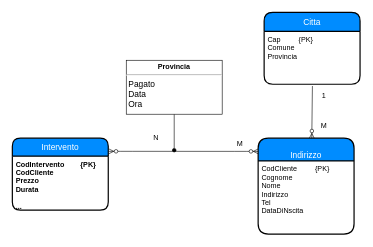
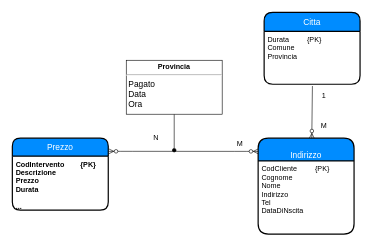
  <mxCell id="0" />
  <mxCell id="1" parent="0" />
- <mxCell id="2" value="&#10;Intervento&#10;" style="swimlane;childLayout=stackLayout;horizontal=1;startSize=30;horizontalStack=0;fillColor=#008cff;fontColor=#FFFFFF;rounded=1;fontSize=14;fontStyle=0;strokeWidth=2;resizeParent=0;resizeLast=1;shadow=0;dashed=0;align=center;" vertex="1" parent="1"><mxGeometry x="20" y="230" width="160" height="120" as="geometry" /></mxCell>
- <mxCell id="3" value="CodIntervento        {PK}&#10;CodCliente&#10;Prezzo&#10;Durata&#10;&#10;...&#10;" style="align=left;strokeColor=none;fillColor=none;spacingLeft=4;fontSize=12;verticalAlign=top;resizable=0;rotatable=0;part=1;fontStyle=1" vertex="1" parent="2"><mxGeometry y="30" width="160" height="90" as="geometry" /></mxCell>
+ <mxCell id="2" value="&#10;Prezzo&#10;" style="swimlane;childLayout=stackLayout;horizontal=1;startSize=30;horizontalStack=0;fillColor=#008cff;fontColor=#FFFFFF;rounded=1;fontSize=14;fontStyle=0;strokeWidth=2;resizeParent=0;resizeLast=1;shadow=0;dashed=0;align=center;" vertex="1" parent="1"><mxGeometry x="20" y="230" width="160" height="120" as="geometry" /></mxCell>
+ <mxCell id="3" value="CodIntervento        {PK}&#10;Descrizione&#10;Prezzo&#10;Durata&#10;&#10;...&#10;" style="align=left;strokeColor=none;fillColor=none;spacingLeft=4;fontSize=12;verticalAlign=top;resizable=0;rotatable=0;part=1;fontStyle=1" vertex="1" parent="2"><mxGeometry y="30" width="160" height="90" as="geometry" /></mxCell>
  <mxCell id="4" value="&#10;Indirizzo" style="swimlane;childLayout=stackLayout;horizontal=1;startSize=38;horizontalStack=0;fillColor=#008cff;fontColor=#FFFFFF;rounded=1;fontSize=14;fontStyle=0;strokeWidth=2;resizeParent=0;resizeLast=1;shadow=0;dashed=0;align=center;" vertex="1" parent="1"><mxGeometry x="430" y="230" width="160" height="160" as="geometry" /></mxCell>
  <mxCell id="5" value="CodCliente         {PK}&#10;Cognome&#10;Nome&#10;Indirizzo&#10;Tel&#10;DataDiNscita&#10;&#10;" style="align=left;strokeColor=none;fillColor=none;spacingLeft=4;fontSize=12;verticalAlign=top;resizable=0;rotatable=0;part=1;fontStyle=0" vertex="1" parent="4"><mxGeometry y="38" width="160" height="122" as="geometry" /></mxCell>
  <mxCell id="6" value="" style="edgeStyle=entityRelationEdgeStyle;fontSize=12;html=1;endArrow=ERzeroToMany;endFill=1;startArrow=ERzeroToMany;exitX=1.006;exitY=0.158;exitDx=0;exitDy=0;exitPerimeter=0;" edge="1" parent="1"><mxGeometry width="100" height="100" relative="1" as="geometry"><mxPoint x="181" y="251.92" as="sourcePoint" /><mxPoint x="430" y="252" as="targetPoint" /></mxGeometry></mxCell>
  <mxCell id="7" value="" style="endArrow=none;html=1;startArrow=oval;startFill=1;entryX=0.5;entryY=1;entryDx=0;entryDy=0;" edge="1" parent="1"><mxGeometry width="50" height="50" relative="1" as="geometry"><mxPoint x="290" y="250" as="sourcePoint" /><mxPoint x="290" y="190" as="targetPoint" /></mxGeometry></mxCell>
  <mxCell id="8" value="Citta" style="swimlane;childLayout=stackLayout;horizontal=1;startSize=32;horizontalStack=0;fillColor=#008cff;fontColor=#FFFFFF;rounded=1;fontSize=14;fontStyle=0;strokeWidth=2;resizeParent=0;resizeLast=1;shadow=0;dashed=0;align=center;" vertex="1" parent="1"><mxGeometry x="440" y="20" width="160" height="120" as="geometry" /></mxCell>
- <mxCell id="9" value="Cap         {PK}&#10;Comune&#10;Provincia" style="align=left;strokeColor=none;fillColor=none;spacingLeft=4;fontSize=12;verticalAlign=top;resizable=0;rotatable=0;part=1;fontStyle=0" vertex="1" parent="8"><mxGeometry y="32" width="160" height="88" as="geometry" /></mxCell>
+ <mxCell id="9" value="Durata         {PK}&#10;Comune&#10;Provincia" style="align=left;strokeColor=none;fillColor=none;spacingLeft=4;fontSize=12;verticalAlign=top;resizable=0;rotatable=0;part=1;fontStyle=0" vertex="1" parent="8"><mxGeometry y="32" width="160" height="88" as="geometry" /></mxCell>
  <mxCell id="10" value="" style="fontSize=12;html=1;endArrow=ERzeroToMany;rounded=1;endFill=1;startFill=1;elbow=vertical;entryX=0.681;entryY=0.008;entryDx=0;entryDy=0;entryPerimeter=0;exitX=0.625;exitY=1.045;exitDx=0;exitDy=0;exitPerimeter=0;" edge="1" parent="1"><mxGeometry width="100" height="100" relative="1" as="geometry"><mxPoint x="520.52" y="143" as="sourcePoint" /><mxPoint x="519.48" y="230" as="targetPoint" /></mxGeometry></mxCell>
  <mxCell id="11" value="&lt;p style=&quot;margin: 4px 0px 0px ; text-align: center&quot;&gt;&lt;b&gt;Provincia&lt;/b&gt;&lt;/p&gt;&lt;hr&gt;&lt;div style=&quot;font-size: 14px&quot;&gt;&amp;nbsp;Pagato&lt;/div&gt;&lt;div style=&quot;font-size: 14px&quot;&gt;&amp;nbsp;Data&lt;br&gt;&lt;/div&gt;&lt;div style=&quot;font-size: 14px&quot;&gt;&amp;nbsp;Ora&lt;/div&gt;" style="verticalAlign=top;align=left;overflow=fill;fontSize=12;fontFamily=Helvetica;html=1;" vertex="1" parent="1"><mxGeometry x="210" y="100" width="160" height="90" as="geometry" /></mxCell>
  <mxCell id="12" value="N" style="text;html=1;strokeColor=none;fillColor=none;align=center;verticalAlign=middle;whiteSpace=wrap;rounded=0;" vertex="1" parent="1"><mxGeometry x="250" y="220" width="20" height="20" as="geometry" /></mxCell>
  <mxCell id="13" value="M" style="text;html=1;strokeColor=none;fillColor=none;align=center;verticalAlign=middle;whiteSpace=wrap;rounded=0;" vertex="1" parent="1"><mxGeometry x="390" y="230" width="20" height="20" as="geometry" /></mxCell>
  <mxCell id="14" value="1" style="text;html=1;strokeColor=none;fillColor=none;align=center;verticalAlign=middle;whiteSpace=wrap;rounded=0;" vertex="1" parent="1"><mxGeometry x="530" y="150" width="20" height="20" as="geometry" /></mxCell>
  <mxCell id="15" value="M" style="text;html=1;strokeColor=none;fillColor=none;align=center;verticalAlign=middle;whiteSpace=wrap;rounded=0;" vertex="1" parent="1"><mxGeometry x="530" y="200" width="20" height="20" as="geometry" /></mxCell>
